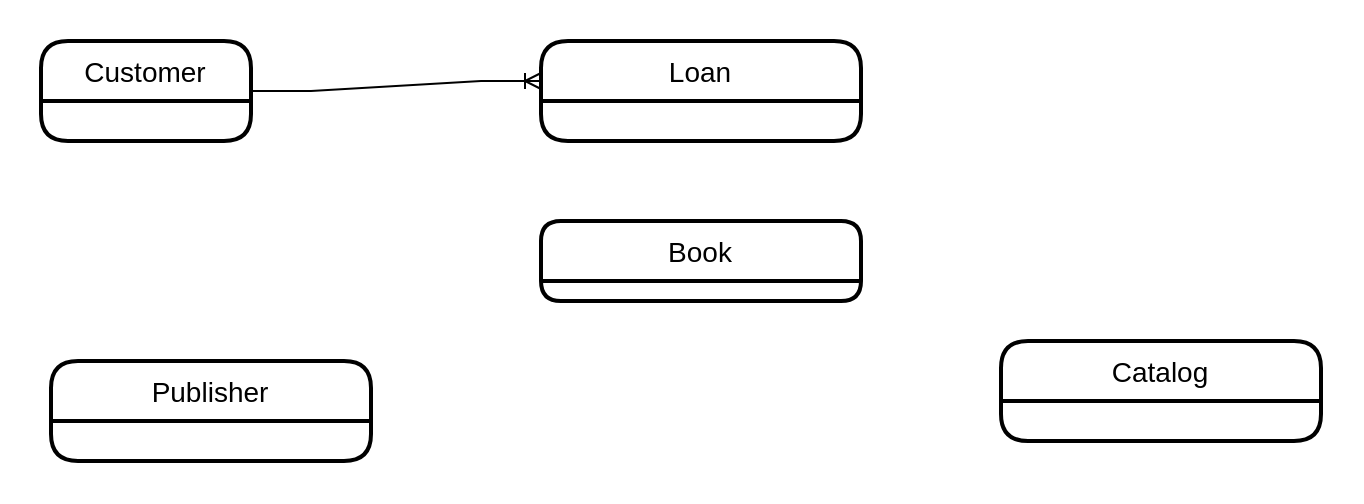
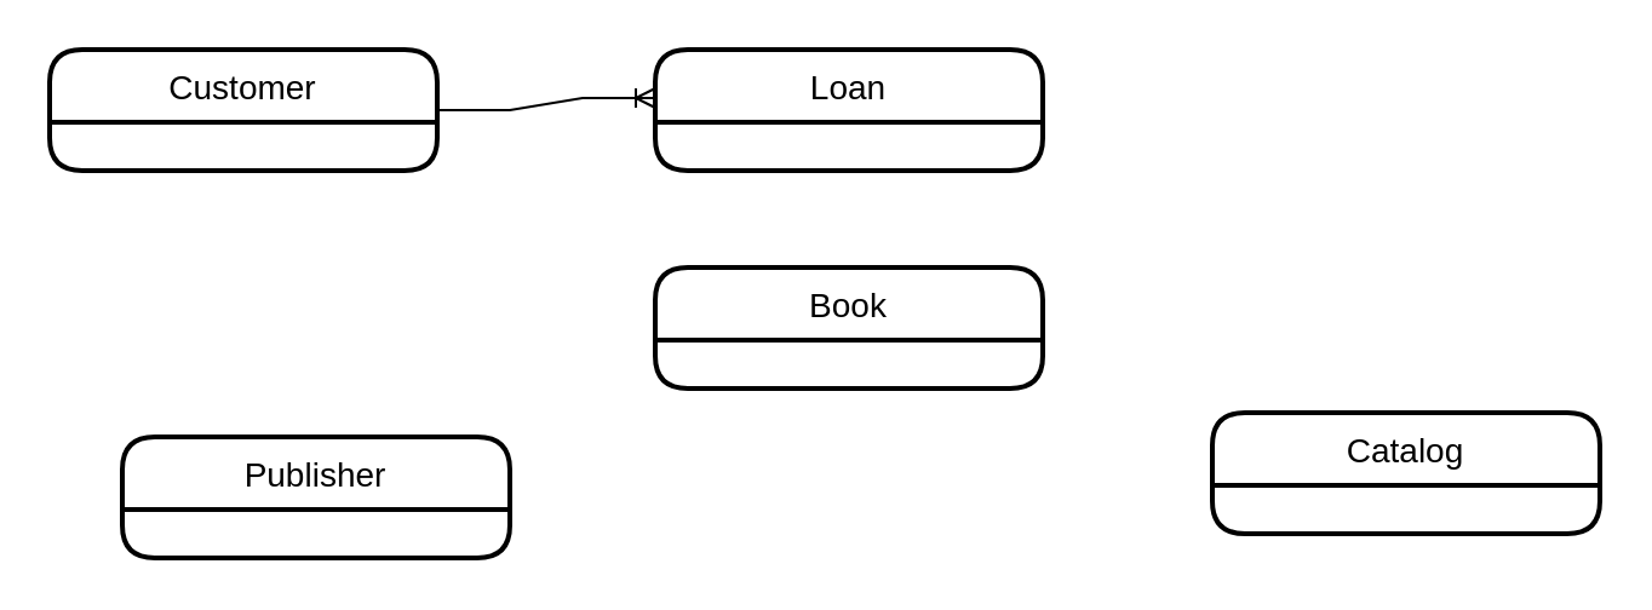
  <mxCell id="0" />
  <mxCell id="1" parent="0" />
- <mxCell id="2" value="Customer" style="swimlane;childLayout=stackLayout;horizontal=1;startSize=30;horizontalStack=0;rounded=1;fontSize=14;fontStyle=0;strokeWidth=2;resizeParent=0;resizeLast=1;shadow=0;dashed=0;align=center;" vertex="1" parent="1"><mxGeometry x="20" y="20" width="105" height="50" as="geometry" /></mxCell>
+ <mxCell id="2" value="Customer" style="swimlane;childLayout=stackLayout;horizontal=1;startSize=30;horizontalStack=0;rounded=1;fontSize=14;fontStyle=0;strokeWidth=2;resizeParent=0;resizeLast=1;shadow=0;dashed=0;align=center;" vertex="1" parent="1"><mxGeometry x="20" y="20" width="160" height="50" as="geometry" /></mxCell>
  <mxCell id="3" value="Loan" style="swimlane;childLayout=stackLayout;horizontal=1;startSize=30;horizontalStack=0;rounded=1;fontSize=14;fontStyle=0;strokeWidth=2;resizeParent=0;resizeLast=1;shadow=0;dashed=0;align=center;" vertex="1" parent="1"><mxGeometry x="270" y="20" width="160" height="50" as="geometry" /></mxCell>
- <mxCell id="4" value="Book" style="swimlane;childLayout=stackLayout;horizontal=1;startSize=30;horizontalStack=0;rounded=1;fontSize=14;fontStyle=0;strokeWidth=2;resizeParent=0;resizeLast=1;shadow=0;dashed=0;align=center;" vertex="1" parent="1"><mxGeometry x="270" y="110" width="160" height="40" as="geometry" /></mxCell>
- <mxCell id="5" value="Publisher" style="swimlane;childLayout=stackLayout;horizontal=1;startSize=30;horizontalStack=0;rounded=1;fontSize=14;fontStyle=0;strokeWidth=2;resizeParent=0;resizeLast=1;shadow=0;dashed=0;align=center;" vertex="1" parent="1"><mxGeometry x="25" y="180" width="160" height="50" as="geometry" /></mxCell>
+ <mxCell id="4" value="Book" style="swimlane;childLayout=stackLayout;horizontal=1;startSize=30;horizontalStack=0;rounded=1;fontSize=14;fontStyle=0;strokeWidth=2;resizeParent=0;resizeLast=1;shadow=0;dashed=0;align=center;" vertex="1" parent="1"><mxGeometry x="270" y="110" width="160" height="50" as="geometry" /></mxCell>
+ <mxCell id="5" value="Publisher" style="swimlane;childLayout=stackLayout;horizontal=1;startSize=30;horizontalStack=0;rounded=1;fontSize=14;fontStyle=0;strokeWidth=2;resizeParent=0;resizeLast=1;shadow=0;dashed=0;align=center;" vertex="1" parent="1"><mxGeometry x="50" y="180" width="160" height="50" as="geometry" /></mxCell>
  <mxCell id="6" value="Catalog" style="swimlane;childLayout=stackLayout;horizontal=1;startSize=30;horizontalStack=0;rounded=1;fontSize=14;fontStyle=0;strokeWidth=2;resizeParent=0;resizeLast=1;shadow=0;dashed=0;align=center;" vertex="1" parent="1"><mxGeometry x="500" y="170" width="160" height="50" as="geometry" /></mxCell>
  <mxCell id="7" value="" style="edgeStyle=entityRelationEdgeStyle;fontSize=12;html=1;endArrow=ERoneToMany;rounded=0;exitX=1;exitY=0.5;exitDx=0;exitDy=0;" edge="1" parent="1" source="2"><mxGeometry width="100" height="100" relative="1" as="geometry"><mxPoint x="170" y="140" as="sourcePoint" /><mxPoint x="270" y="40" as="targetPoint" /></mxGeometry></mxCell>
